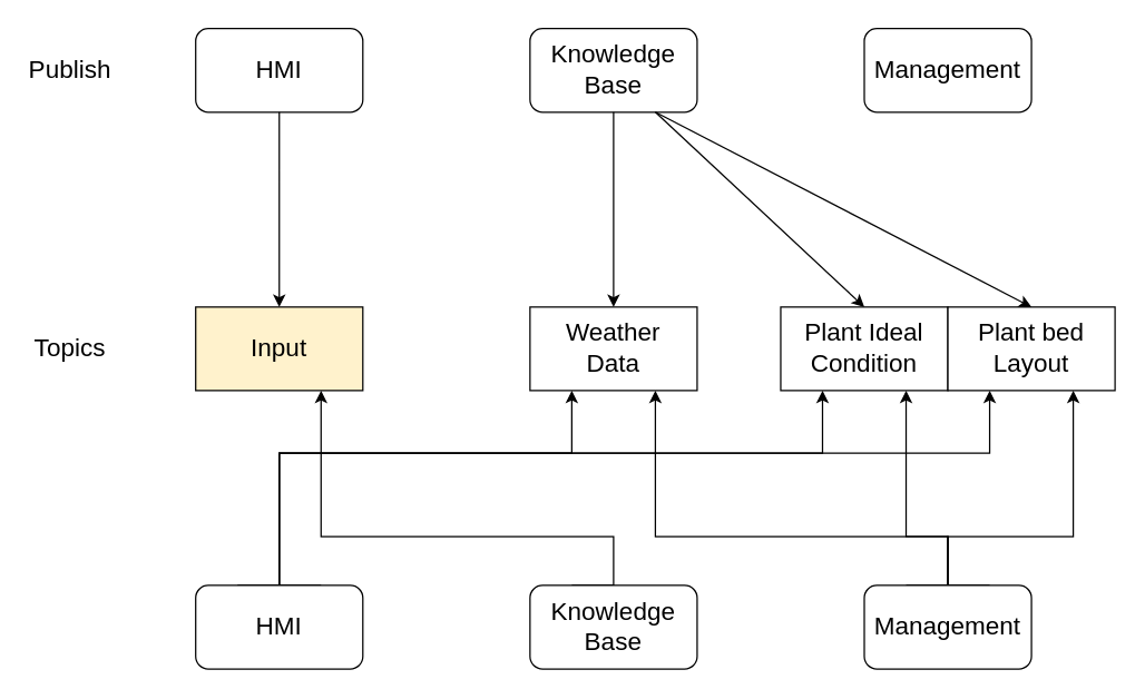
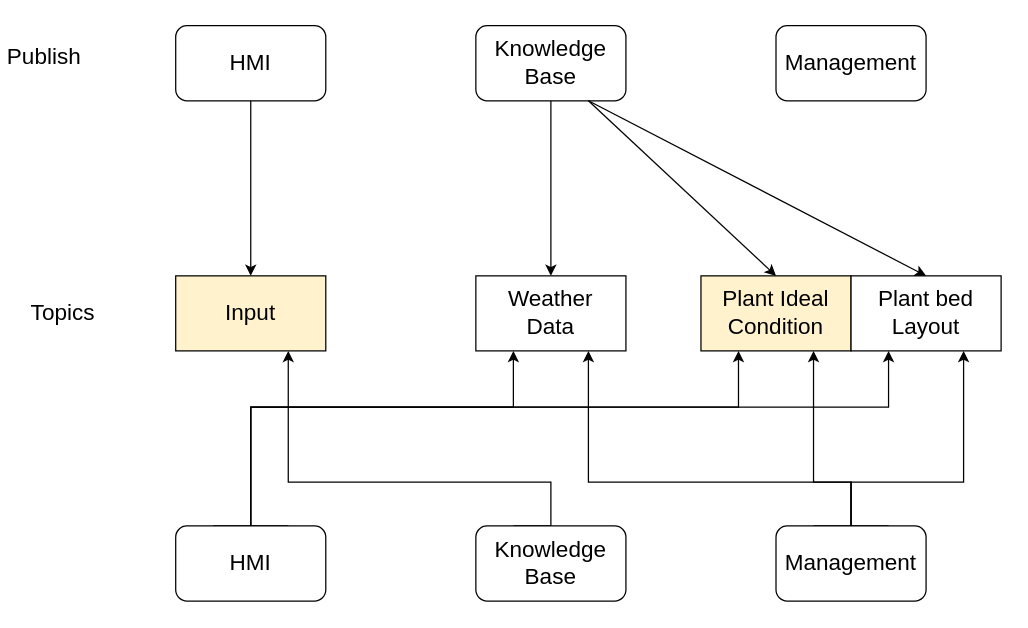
  <mxCell id="0" />
  <mxCell id="1" parent="0" />
- <mxCell id="2" value="&lt;font style=&quot;font-size: 18px&quot;&gt;Publish&lt;/font&gt;" style="text;html=1;strokeColor=none;fillColor=none;align=center;verticalAlign=middle;whiteSpace=wrap;rounded=0;" vertex="1" parent="1"><mxGeometry x="20" y="35" width="60" height="30" as="geometry" /></mxCell>
+ <mxCell id="2" value="&lt;font style=&quot;font-size: 18px&quot;&gt;Publish&lt;/font&gt;" style="text;html=1;strokeColor=none;fillColor=none;align=center;verticalAlign=middle;whiteSpace=wrap;rounded=0;" vertex="1" parent="1"><mxGeometry x="5" y="30" width="60" height="30" as="geometry" /></mxCell>
  <mxCell id="3" value="Topics" style="text;html=1;strokeColor=none;fillColor=none;align=center;verticalAlign=middle;whiteSpace=wrap;rounded=0;fontSize=18;" vertex="1" parent="1"><mxGeometry x="20" y="235" width="60" height="30" as="geometry" /></mxCell>
  <mxCell id="4" value="HMI" style="rounded=1;whiteSpace=wrap;html=1;fontSize=18;" vertex="1" parent="1"><mxGeometry x="140" y="20" width="120" height="60" as="geometry" /></mxCell>
  <mxCell id="5" style="edgeStyle=orthogonalEdgeStyle;rounded=0;orthogonalLoop=1;jettySize=auto;html=1;exitX=0.25;exitY=0;exitDx=0;exitDy=0;entryX=0.75;entryY=1;entryDx=0;entryDy=0;fontSize=18;" edge="1" parent="1" source="6" target="17"><mxGeometry relative="1" as="geometry"><Array as="points"><mxPoint x="440" y="420" /><mxPoint x="440" y="385" /><mxPoint x="230" y="385" /></Array></mxGeometry></mxCell>
  <mxCell id="6" value="Knowledge&lt;br&gt;Base" style="rounded=1;whiteSpace=wrap;html=1;fontSize=18;" vertex="1" parent="1"><mxGeometry x="380" y="420" width="120" height="60" as="geometry" /></mxCell>
  <mxCell id="7" value="Management" style="rounded=1;whiteSpace=wrap;html=1;fontSize=18;" vertex="1" parent="1"><mxGeometry x="620" y="20" width="120" height="60" as="geometry" /></mxCell>
  <mxCell id="8" style="edgeStyle=orthogonalEdgeStyle;rounded=0;orthogonalLoop=1;jettySize=auto;html=1;exitX=0.25;exitY=0;exitDx=0;exitDy=0;entryX=0.25;entryY=1;entryDx=0;entryDy=0;fontSize=18;" edge="1" parent="1" source="11" target="18"><mxGeometry relative="1" as="geometry"><Array as="points"><mxPoint x="200" y="420" /><mxPoint x="200" y="325" /><mxPoint x="410" y="325" /></Array></mxGeometry></mxCell>
  <mxCell id="9" style="edgeStyle=orthogonalEdgeStyle;rounded=0;orthogonalLoop=1;jettySize=auto;html=1;exitX=0.5;exitY=0;exitDx=0;exitDy=0;entryX=0.25;entryY=1;entryDx=0;entryDy=0;fontSize=18;" edge="1" parent="1" source="11" target="19"><mxGeometry relative="1" as="geometry"><Array as="points"><mxPoint x="200" y="325" /><mxPoint x="590" y="325" /></Array></mxGeometry></mxCell>
  <mxCell id="10" style="edgeStyle=orthogonalEdgeStyle;rounded=0;orthogonalLoop=1;jettySize=auto;html=1;exitX=0.75;exitY=0;exitDx=0;exitDy=0;entryX=0.25;entryY=1;entryDx=0;entryDy=0;fontSize=18;" edge="1" parent="1" source="11" target="20"><mxGeometry relative="1" as="geometry"><Array as="points"><mxPoint x="200" y="420" /><mxPoint x="200" y="325" /><mxPoint x="710" y="325" /></Array></mxGeometry></mxCell>
  <mxCell id="11" value="HMI" style="rounded=1;whiteSpace=wrap;html=1;fontSize=18;" vertex="1" parent="1"><mxGeometry x="140" y="420" width="120" height="60" as="geometry" /></mxCell>
  <mxCell id="12" value="Knowledge&lt;br&gt;Base" style="rounded=1;whiteSpace=wrap;html=1;fontSize=18;" vertex="1" parent="1"><mxGeometry x="380" y="20" width="120" height="60" as="geometry" /></mxCell>
  <mxCell id="13" style="edgeStyle=orthogonalEdgeStyle;rounded=0;orthogonalLoop=1;jettySize=auto;html=1;exitX=0.75;exitY=0;exitDx=0;exitDy=0;entryX=0.75;entryY=1;entryDx=0;entryDy=0;fontSize=18;" edge="1" parent="1" source="16" target="20"><mxGeometry relative="1" as="geometry"><Array as="points"><mxPoint x="680" y="420" /><mxPoint x="680" y="385" /><mxPoint x="770" y="385" /></Array></mxGeometry></mxCell>
  <mxCell id="14" style="edgeStyle=orthogonalEdgeStyle;rounded=0;orthogonalLoop=1;jettySize=auto;html=1;exitX=0.5;exitY=0;exitDx=0;exitDy=0;entryX=0.75;entryY=1;entryDx=0;entryDy=0;fontSize=18;" edge="1" parent="1" source="16" target="19"><mxGeometry relative="1" as="geometry"><Array as="points"><mxPoint x="680" y="385" /><mxPoint x="650" y="385" /></Array></mxGeometry></mxCell>
  <mxCell id="15" style="edgeStyle=orthogonalEdgeStyle;rounded=0;orthogonalLoop=1;jettySize=auto;html=1;exitX=0.25;exitY=0;exitDx=0;exitDy=0;entryX=0.75;entryY=1;entryDx=0;entryDy=0;fontSize=18;" edge="1" parent="1" source="16" target="18"><mxGeometry relative="1" as="geometry"><Array as="points"><mxPoint x="680" y="420" /><mxPoint x="680" y="385" /><mxPoint x="470" y="385" /></Array></mxGeometry></mxCell>
  <mxCell id="16" value="Management" style="rounded=1;whiteSpace=wrap;html=1;fontSize=18;" vertex="1" parent="1"><mxGeometry x="620" y="420" width="120" height="60" as="geometry" /></mxCell>
  <mxCell id="17" value="Input" style="rounded=0;whiteSpace=wrap;html=1;fontSize=18;fillColor=#fff2cc;" vertex="1" parent="1"><mxGeometry x="140" y="220" width="120" height="60" as="geometry" /></mxCell>
  <mxCell id="18" value="Weather&lt;br&gt;Data" style="rounded=0;whiteSpace=wrap;html=1;fontSize=18;" vertex="1" parent="1"><mxGeometry x="380" y="220" width="120" height="60" as="geometry" /></mxCell>
- <mxCell id="19" value="Plant Ideal&lt;br&gt;Condition" style="rounded=0;whiteSpace=wrap;html=1;fontSize=18;" vertex="1" parent="1"><mxGeometry x="560" y="220" width="120" height="60" as="geometry" /></mxCell>
+ <mxCell id="19" value="Plant Ideal&lt;br&gt;Condition" style="rounded=0;whiteSpace=wrap;html=1;fontSize=18;fillColor=#fff2cc;" vertex="1" parent="1"><mxGeometry x="560" y="220" width="120" height="60" as="geometry" /></mxCell>
  <mxCell id="20" value="Plant bed&lt;br&gt;Layout" style="rounded=0;whiteSpace=wrap;html=1;fontSize=18;" vertex="1" parent="1"><mxGeometry x="680" y="220" width="120" height="60" as="geometry" /></mxCell>
  <mxCell id="21" value="" style="curved=1;endArrow=classic;html=1;rounded=0;fontSize=18;exitX=0.5;exitY=1;exitDx=0;exitDy=0;entryX=0.5;entryY=0;entryDx=0;entryDy=0;" edge="1" parent="1" source="12" target="18"><mxGeometry width="50" height="50" relative="1" as="geometry"><mxPoint x="370" y="225" as="sourcePoint" /><mxPoint x="420" y="175" as="targetPoint" /><Array as="points" /></mxGeometry></mxCell>
  <mxCell id="22" value="" style="curved=1;endArrow=classic;html=1;rounded=0;fontSize=18;exitX=0.5;exitY=1;exitDx=0;exitDy=0;entryX=0.5;entryY=0;entryDx=0;entryDy=0;" edge="1" parent="1" source="4" target="17"><mxGeometry width="50" height="50" relative="1" as="geometry"><mxPoint x="90" y="375" as="sourcePoint" /><mxPoint x="140" y="325" as="targetPoint" /><Array as="points"><mxPoint x="200" y="145" /><mxPoint x="200" y="105" /></Array></mxGeometry></mxCell>
  <mxCell id="23" value="" style="endArrow=classic;html=1;rounded=0;fontSize=18;exitX=0.75;exitY=1;exitDx=0;exitDy=0;entryX=0.5;entryY=0;entryDx=0;entryDy=0;" edge="1" parent="1" source="12" target="20"><mxGeometry width="50" height="50" relative="1" as="geometry"><mxPoint x="370" y="225" as="sourcePoint" /><mxPoint x="740" y="215" as="targetPoint" /></mxGeometry></mxCell>
  <mxCell id="24" value="" style="endArrow=classic;html=1;rounded=0;fontSize=18;exitX=0.75;exitY=1;exitDx=0;exitDy=0;entryX=0.5;entryY=0;entryDx=0;entryDy=0;" edge="1" parent="1" source="12" target="19"><mxGeometry width="50" height="50" relative="1" as="geometry"><mxPoint x="530" y="195" as="sourcePoint" /><mxPoint x="580" y="145" as="targetPoint" /></mxGeometry></mxCell>
